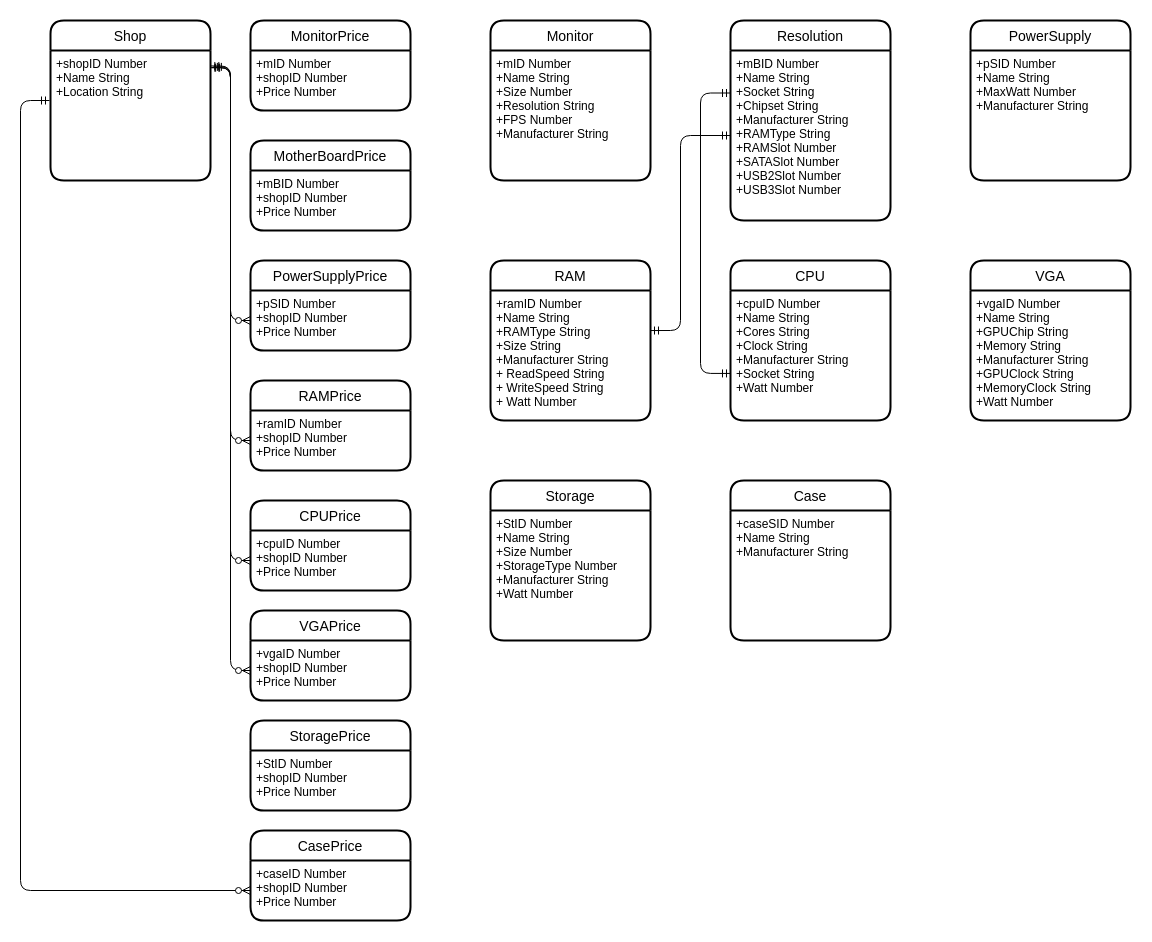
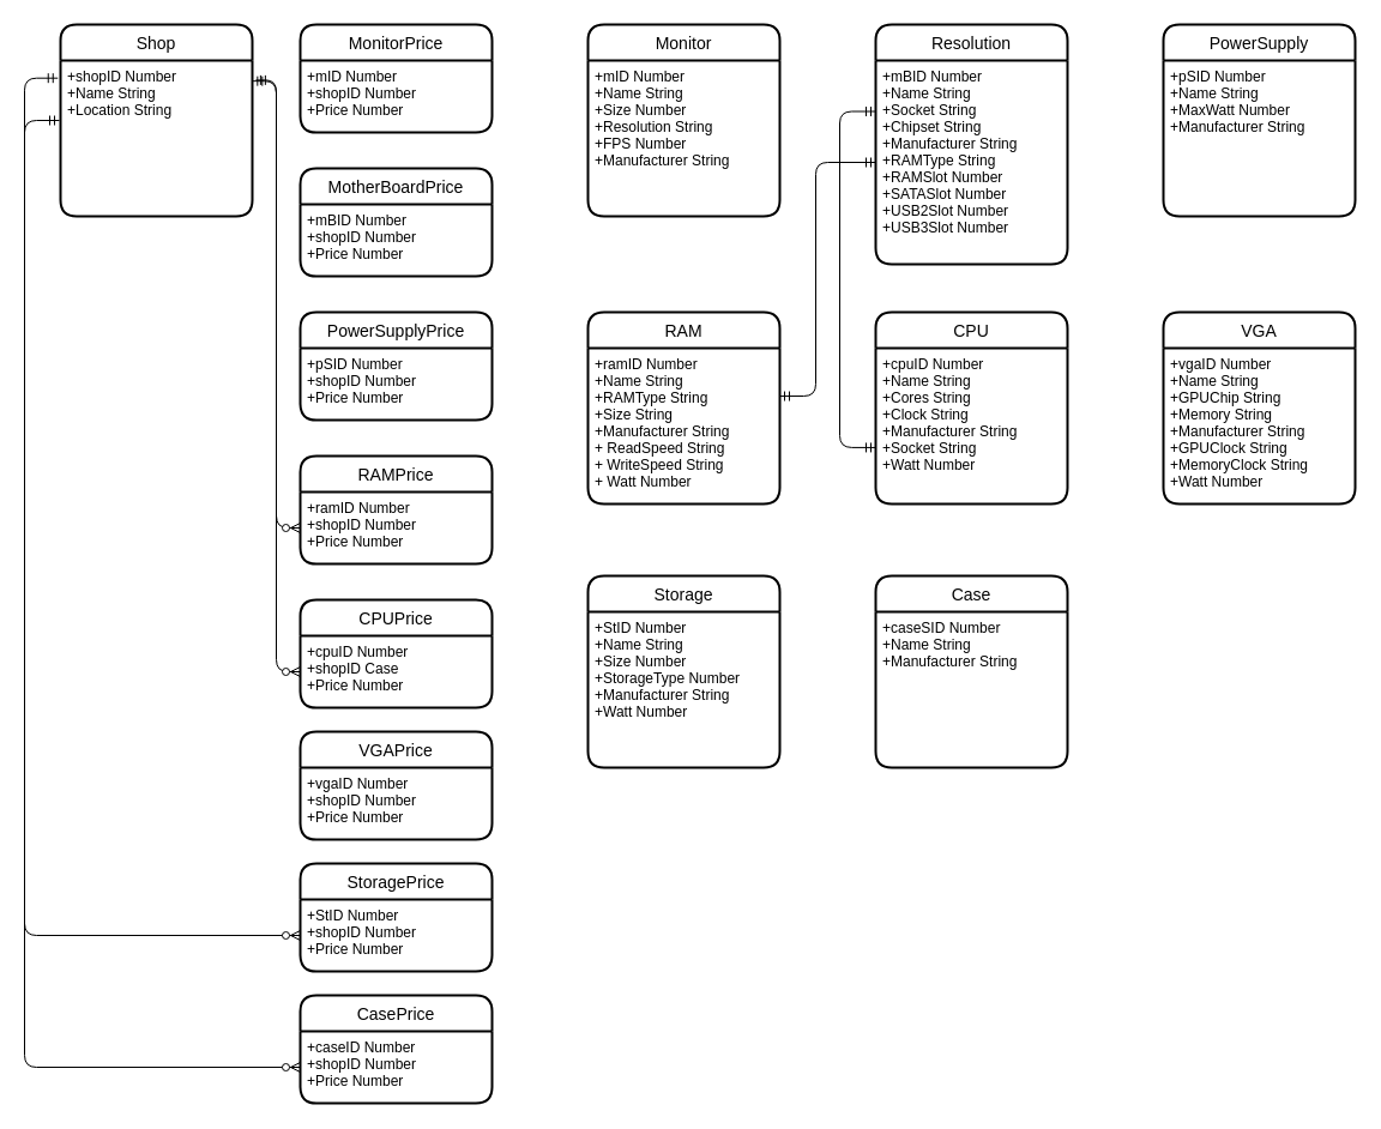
  <mxCell id="0" />
  <mxCell id="1" parent="0" />
  <mxCell id="2" value="Resolution" style="swimlane;childLayout=stackLayout;horizontal=1;startSize=30;horizontalStack=0;rounded=1;fontSize=14;fontStyle=0;strokeWidth=2;resizeParent=0;resizeLast=1;shadow=0;dashed=0;align=center;" parent="1" vertex="1"><mxGeometry x="730" y="20" width="160" height="200" as="geometry" /></mxCell>
  <mxCell id="3" value="+mBID Number&#10;+Name String&#10;+Socket String&#10;+Chipset String&#10;+Manufacturer String&#10;+RAMType String&#10;+RAMSlot Number&#10;+SATASlot Number&#10;+USB2Slot Number&#10;+USB3Slot Number" style="align=left;strokeColor=none;fillColor=none;spacingLeft=4;fontSize=12;verticalAlign=top;resizable=0;rotatable=0;part=1;" parent="2" vertex="1"><mxGeometry y="30" width="160" height="170" as="geometry" /></mxCell>
  <mxCell id="4" value="RAM" style="swimlane;childLayout=stackLayout;horizontal=1;startSize=30;horizontalStack=0;rounded=1;fontSize=14;fontStyle=0;strokeWidth=2;resizeParent=0;resizeLast=1;shadow=0;dashed=0;align=center;" parent="1" vertex="1"><mxGeometry x="490" y="260" width="160" height="160" as="geometry" /></mxCell>
  <mxCell id="5" value="+ramID Number&#10;+Name String&#10;+RAMType String&#10;+Size String&#10;+Manufacturer String&#10;+ ReadSpeed String&#10;+ WriteSpeed String&#10;+ Watt Number" style="align=left;strokeColor=none;fillColor=none;spacingLeft=4;fontSize=12;verticalAlign=top;resizable=0;rotatable=0;part=1;" parent="4" vertex="1"><mxGeometry y="30" width="160" height="130" as="geometry" /></mxCell>
  <mxCell id="6" value="CPU" style="swimlane;childLayout=stackLayout;horizontal=1;startSize=30;horizontalStack=0;rounded=1;fontSize=14;fontStyle=0;strokeWidth=2;resizeParent=0;resizeLast=1;shadow=0;dashed=0;align=center;" parent="1" vertex="1"><mxGeometry x="730" y="260" width="160" height="160" as="geometry" /></mxCell>
  <mxCell id="7" value="+cpuID Number&#10;+Name String&#10;+Cores String&#10;+Clock String&#10;+Manufacturer String&#10;+Socket String&#10;+Watt Number" style="align=left;strokeColor=none;fillColor=none;spacingLeft=4;fontSize=12;verticalAlign=top;resizable=0;rotatable=0;part=1;" parent="6" vertex="1"><mxGeometry y="30" width="160" height="130" as="geometry" /></mxCell>
  <mxCell id="8" value="VGA" style="swimlane;childLayout=stackLayout;horizontal=1;startSize=30;horizontalStack=0;rounded=1;fontSize=14;fontStyle=0;strokeWidth=2;resizeParent=0;resizeLast=1;shadow=0;dashed=0;align=center;" parent="1" vertex="1"><mxGeometry x="970" y="260" width="160" height="160" as="geometry" /></mxCell>
  <mxCell id="9" value="+vgaID Number&#10;+Name String&#10;+GPUChip String&#10;+Memory String&#10;+Manufacturer String&#10;+GPUClock String&#10;+MemoryClock String&#10;+Watt Number" style="align=left;strokeColor=none;fillColor=none;spacingLeft=4;fontSize=12;verticalAlign=top;resizable=0;rotatable=0;part=1;" parent="8" vertex="1"><mxGeometry y="30" width="160" height="130" as="geometry" /></mxCell>
  <mxCell id="10" value="PowerSupply" style="swimlane;childLayout=stackLayout;horizontal=1;startSize=30;horizontalStack=0;rounded=1;fontSize=14;fontStyle=0;strokeWidth=2;resizeParent=0;resizeLast=1;shadow=0;dashed=0;align=center;" parent="1" vertex="1"><mxGeometry x="970" y="20" width="160" height="160" as="geometry" /></mxCell>
  <mxCell id="11" value="+pSID Number&#10;+Name String&#10;+MaxWatt Number&#10;+Manufacturer String" style="align=left;strokeColor=none;fillColor=none;spacingLeft=4;fontSize=12;verticalAlign=top;resizable=0;rotatable=0;part=1;" parent="10" vertex="1"><mxGeometry y="30" width="160" height="130" as="geometry" /></mxCell>
  <mxCell id="12" value="Monitor" style="swimlane;childLayout=stackLayout;horizontal=1;startSize=30;horizontalStack=0;rounded=1;fontSize=14;fontStyle=0;strokeWidth=2;resizeParent=0;resizeLast=1;shadow=0;dashed=0;align=center;" parent="1" vertex="1"><mxGeometry x="490" y="20" width="160" height="160" as="geometry" /></mxCell>
  <mxCell id="13" value="+mID Number&#10;+Name String&#10;+Size Number&#10;+Resolution String&#10;+FPS Number&#10;+Manufacturer String" style="align=left;strokeColor=none;fillColor=none;spacingLeft=4;fontSize=12;verticalAlign=top;resizable=0;rotatable=0;part=1;" parent="12" vertex="1"><mxGeometry y="30" width="160" height="130" as="geometry" /></mxCell>
  <mxCell id="14" value="" style="edgeStyle=orthogonalEdgeStyle;fontSize=12;html=1;endArrow=ERmandOne;startArrow=ERmandOne;entryX=0;entryY=0.25;entryDx=0;entryDy=0;exitX=0;exitY=0.638;exitDx=0;exitDy=0;exitPerimeter=0;" parent="1" source="7" target="3" edge="1"><mxGeometry width="100" height="100" relative="1" as="geometry"><mxPoint x="720" y="210" as="sourcePoint" /><mxPoint x="820" y="110" as="targetPoint" /><Array as="points"><mxPoint x="700" y="373" /><mxPoint x="700" y="93" /></Array></mxGeometry></mxCell>
  <mxCell id="15" value="" style="edgeStyle=orthogonalEdgeStyle;fontSize=12;html=1;endArrow=ERmandOne;startArrow=ERmandOne;entryX=0;entryY=0.5;entryDx=0;entryDy=0;exitX=1;exitY=0.308;exitDx=0;exitDy=0;exitPerimeter=0;" parent="1" source="5" target="3" edge="1"><mxGeometry width="100" height="100" relative="1" as="geometry"><mxPoint x="720" y="210" as="sourcePoint" /><mxPoint x="820" y="110" as="targetPoint" /><Array as="points"><mxPoint x="680" y="330" /><mxPoint x="680" y="135" /></Array></mxGeometry></mxCell>
  <mxCell id="16" value="MonitorPrice" style="swimlane;childLayout=stackLayout;horizontal=1;startSize=30;horizontalStack=0;rounded=1;fontSize=14;fontStyle=0;strokeWidth=2;resizeParent=0;resizeLast=1;shadow=0;dashed=0;align=center;" parent="1" vertex="1"><mxGeometry x="250" y="20" width="160" height="90" as="geometry" /></mxCell>
  <mxCell id="17" value="+mID Number&#10;+shopID Number&#10;+Price Number" style="align=left;strokeColor=none;fillColor=none;spacingLeft=4;fontSize=12;verticalAlign=top;resizable=0;rotatable=0;part=1;" parent="16" vertex="1"><mxGeometry y="30" width="160" height="60" as="geometry" /></mxCell>
  <mxCell id="18" value="Storage" style="swimlane;childLayout=stackLayout;horizontal=1;startSize=30;horizontalStack=0;rounded=1;fontSize=14;fontStyle=0;strokeWidth=2;resizeParent=0;resizeLast=1;shadow=0;dashed=0;align=center;" parent="1" vertex="1"><mxGeometry x="490" y="480" width="160" height="160" as="geometry" /></mxCell>
  <mxCell id="19" value="+StID Number&#10;+Name String&#10;+Size Number&#10;+StorageType Number&#10;+Manufacturer String&#10;+Watt Number" style="align=left;strokeColor=none;fillColor=none;spacingLeft=4;fontSize=12;verticalAlign=top;resizable=0;rotatable=0;part=1;" parent="18" vertex="1"><mxGeometry y="30" width="160" height="130" as="geometry" /></mxCell>
  <mxCell id="20" value="Case" style="swimlane;childLayout=stackLayout;horizontal=1;startSize=30;horizontalStack=0;rounded=1;fontSize=14;fontStyle=0;strokeWidth=2;resizeParent=0;resizeLast=1;shadow=0;dashed=0;align=center;" parent="1" vertex="1"><mxGeometry x="730" y="480" width="160" height="160" as="geometry" /></mxCell>
  <mxCell id="21" value="+caseSID Number&#10;+Name String&#10;+Manufacturer String" style="align=left;strokeColor=none;fillColor=none;spacingLeft=4;fontSize=12;verticalAlign=top;resizable=0;rotatable=0;part=1;" parent="20" vertex="1"><mxGeometry y="30" width="160" height="130" as="geometry" /></mxCell>
  <mxCell id="22" value="Shop" style="swimlane;childLayout=stackLayout;horizontal=1;startSize=30;horizontalStack=0;rounded=1;fontSize=14;fontStyle=0;strokeWidth=2;resizeParent=0;resizeLast=1;shadow=0;dashed=0;align=center;" parent="1" vertex="1"><mxGeometry x="50" y="20" width="160" height="160" as="geometry" /></mxCell>
  <mxCell id="23" value="+shopID Number&#10;+Name String&#10;+Location String" style="align=left;strokeColor=none;fillColor=none;spacingLeft=4;fontSize=12;verticalAlign=top;resizable=0;rotatable=0;part=1;" parent="22" vertex="1"><mxGeometry y="30" width="160" height="130" as="geometry" /></mxCell>
  <mxCell id="24" value="MotherBoardPrice" style="swimlane;childLayout=stackLayout;horizontal=1;startSize=30;horizontalStack=0;rounded=1;fontSize=14;fontStyle=0;strokeWidth=2;resizeParent=0;resizeLast=1;shadow=0;dashed=0;align=center;" parent="1" vertex="1"><mxGeometry x="250" y="140" width="160" height="90" as="geometry" /></mxCell>
  <mxCell id="25" value="+mBID Number&#10;+shopID Number&#10;+Price Number" style="align=left;strokeColor=none;fillColor=none;spacingLeft=4;fontSize=12;verticalAlign=top;resizable=0;rotatable=0;part=1;" parent="24" vertex="1"><mxGeometry y="30" width="160" height="60" as="geometry" /></mxCell>
  <mxCell id="26" value="PowerSupplyPrice" style="swimlane;childLayout=stackLayout;horizontal=1;startSize=30;horizontalStack=0;rounded=1;fontSize=14;fontStyle=0;strokeWidth=2;resizeParent=0;resizeLast=1;shadow=0;dashed=0;align=center;" parent="1" vertex="1"><mxGeometry x="250" y="260" width="160" height="90" as="geometry" /></mxCell>
  <mxCell id="27" value="+pSID Number&#10;+shopID Number&#10;+Price Number" style="align=left;strokeColor=none;fillColor=none;spacingLeft=4;fontSize=12;verticalAlign=top;resizable=0;rotatable=0;part=1;" parent="26" vertex="1"><mxGeometry y="30" width="160" height="60" as="geometry" /></mxCell>
  <mxCell id="28" value="RAMPrice" style="swimlane;childLayout=stackLayout;horizontal=1;startSize=30;horizontalStack=0;rounded=1;fontSize=14;fontStyle=0;strokeWidth=2;resizeParent=0;resizeLast=1;shadow=0;dashed=0;align=center;" parent="1" vertex="1"><mxGeometry x="250" y="380" width="160" height="90" as="geometry" /></mxCell>
  <mxCell id="29" value="+ramID Number&#10;+shopID Number&#10;+Price Number" style="align=left;strokeColor=none;fillColor=none;spacingLeft=4;fontSize=12;verticalAlign=top;resizable=0;rotatable=0;part=1;" parent="28" vertex="1"><mxGeometry y="30" width="160" height="60" as="geometry" /></mxCell>
  <mxCell id="30" value="CPUPrice" style="swimlane;childLayout=stackLayout;horizontal=1;startSize=30;horizontalStack=0;rounded=1;fontSize=14;fontStyle=0;strokeWidth=2;resizeParent=0;resizeLast=1;shadow=0;dashed=0;align=center;" parent="1" vertex="1"><mxGeometry x="250" y="500" width="160" height="90" as="geometry" /></mxCell>
- <mxCell id="31" value="+cpuID Number&#10;+shopID Number&#10;+Price Number" style="align=left;strokeColor=none;fillColor=none;spacingLeft=4;fontSize=12;verticalAlign=top;resizable=0;rotatable=0;part=1;" parent="30" vertex="1"><mxGeometry y="30" width="160" height="60" as="geometry" /></mxCell>
+ <mxCell id="31" value="+cpuID Number&#10;+shopID Case&#10;+Price Number" style="align=left;strokeColor=none;fillColor=none;spacingLeft=4;fontSize=12;verticalAlign=top;resizable=0;rotatable=0;part=1;" parent="30" vertex="1"><mxGeometry y="30" width="160" height="60" as="geometry" /></mxCell>
  <mxCell id="32" value="VGAPrice" style="swimlane;childLayout=stackLayout;horizontal=1;startSize=30;horizontalStack=0;rounded=1;fontSize=14;fontStyle=0;strokeWidth=2;resizeParent=0;resizeLast=1;shadow=0;dashed=0;align=center;" parent="1" vertex="1"><mxGeometry x="250" y="610" width="160" height="90" as="geometry" /></mxCell>
  <mxCell id="33" value="+vgaID Number&#10;+shopID Number&#10;+Price Number" style="align=left;strokeColor=none;fillColor=none;spacingLeft=4;fontSize=12;verticalAlign=top;resizable=0;rotatable=0;part=1;" parent="32" vertex="1"><mxGeometry y="30" width="160" height="60" as="geometry" /></mxCell>
  <mxCell id="34" value="StoragePrice" style="swimlane;childLayout=stackLayout;horizontal=1;startSize=30;horizontalStack=0;rounded=1;fontSize=14;fontStyle=0;strokeWidth=2;resizeParent=0;resizeLast=1;shadow=0;dashed=0;align=center;" parent="1" vertex="1"><mxGeometry x="250" y="720" width="160" height="90" as="geometry" /></mxCell>
  <mxCell id="35" value="+StID Number&#10;+shopID Number&#10;+Price Number" style="align=left;strokeColor=none;fillColor=none;spacingLeft=4;fontSize=12;verticalAlign=top;resizable=0;rotatable=0;part=1;" parent="34" vertex="1"><mxGeometry y="30" width="160" height="60" as="geometry" /></mxCell>
  <mxCell id="36" value="CasePrice" style="swimlane;childLayout=stackLayout;horizontal=1;startSize=30;horizontalStack=0;rounded=1;fontSize=14;fontStyle=0;strokeWidth=2;resizeParent=0;resizeLast=1;shadow=0;dashed=0;align=center;" parent="1" vertex="1"><mxGeometry x="250" y="830" width="160" height="90" as="geometry" /></mxCell>
  <mxCell id="37" value="+caseID Number&#10;+shopID Number&#10;+Price Number" style="align=left;strokeColor=none;fillColor=none;spacingLeft=4;fontSize=12;verticalAlign=top;resizable=0;rotatable=0;part=1;" parent="36" vertex="1"><mxGeometry y="30" width="160" height="60" as="geometry" /></mxCell>
- <mxCell id="38" value="" style="fontSize=12;html=1;endArrow=ERzeroToMany;startArrow=ERmandOne;exitX=1.007;exitY=0.132;exitDx=0;exitDy=0;exitPerimeter=0;entryX=0;entryY=0.5;entryDx=0;entryDy=0;edgeStyle=orthogonalEdgeStyle;" parent="1" source="23" target="27" edge="1"><mxGeometry width="100" height="100" relative="1" as="geometry"><mxPoint x="222.08" y="76.38" as="sourcePoint" /><mxPoint x="260" y="210" as="targetPoint" /></mxGeometry></mxCell>
  <mxCell id="39" value="" style="fontSize=12;html=1;endArrow=ERzeroToMany;startArrow=ERmandOne;exitX=1.018;exitY=0.126;exitDx=0;exitDy=0;exitPerimeter=0;entryX=0;entryY=0.5;entryDx=0;entryDy=0;edgeStyle=orthogonalEdgeStyle;" parent="1" source="23" target="29" edge="1"><mxGeometry width="100" height="100" relative="1" as="geometry"><mxPoint x="221.12" y="77.16" as="sourcePoint" /><mxPoint x="260" y="330" as="targetPoint" /></mxGeometry></mxCell>
  <mxCell id="40" value="" style="fontSize=12;html=1;endArrow=ERzeroToMany;startArrow=ERmandOne;exitX=1.002;exitY=0.132;exitDx=0;exitDy=0;exitPerimeter=0;entryX=0;entryY=0.5;entryDx=0;entryDy=0;edgeStyle=orthogonalEdgeStyle;" parent="1" source="23" target="31" edge="1"><mxGeometry width="100" height="100" relative="1" as="geometry"><mxPoint x="222.88" y="76.38" as="sourcePoint" /><mxPoint x="260" y="450" as="targetPoint" /></mxGeometry></mxCell>
- <mxCell id="41" value="" style="fontSize=12;html=1;endArrow=ERzeroToMany;startArrow=ERmandOne;exitX=1.002;exitY=0.119;exitDx=0;exitDy=0;exitPerimeter=0;entryX=0;entryY=0.5;entryDx=0;entryDy=0;edgeStyle=orthogonalEdgeStyle;" parent="1" source="23" target="33" edge="1"><mxGeometry width="100" height="100" relative="1" as="geometry"><mxPoint x="220.32" y="77.16" as="sourcePoint" /><mxPoint x="260" y="570" as="targetPoint" /><Array as="points"><mxPoint x="230" y="66" /><mxPoint x="230" y="670" /></Array></mxGeometry></mxCell>
+ <mxCell id="42" value="" style="fontSize=12;html=1;endArrow=ERzeroToMany;startArrow=ERmandOne;exitX=-0.014;exitY=0.113;exitDx=0;exitDy=0;exitPerimeter=0;entryX=0;entryY=0.5;entryDx=0;entryDy=0;edgeStyle=orthogonalEdgeStyle;" parent="1" source="23" target="35" edge="1"><mxGeometry width="100" height="100" relative="1" as="geometry"><mxPoint x="220.32" y="75.47" as="sourcePoint" /><mxPoint x="260" y="680" as="targetPoint" /><Array as="points"><mxPoint x="20" y="65" /><mxPoint x="20" y="780" /></Array></mxGeometry></mxCell>
  <mxCell id="43" value="" style="fontSize=12;html=1;endArrow=ERzeroToMany;startArrow=ERmandOne;entryX=0;entryY=0.5;entryDx=0;entryDy=0;edgeStyle=orthogonalEdgeStyle;" parent="1" target="37" edge="1"><mxGeometry width="100" height="100" relative="1" as="geometry"><mxPoint x="49" y="100" as="sourcePoint" /><mxPoint x="260" y="790" as="targetPoint" /><Array as="points"><mxPoint x="20" y="100" /><mxPoint x="20" y="890" /></Array></mxGeometry></mxCell>
